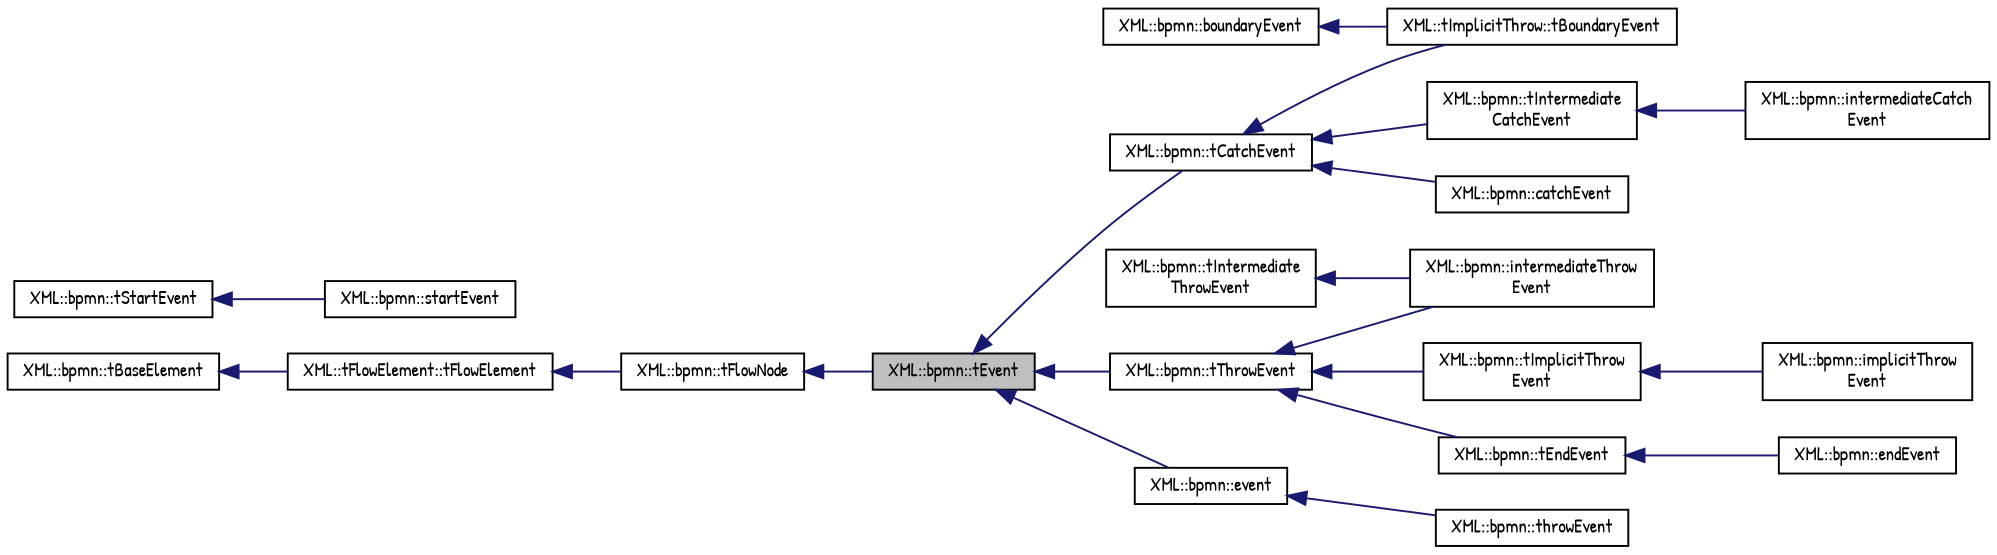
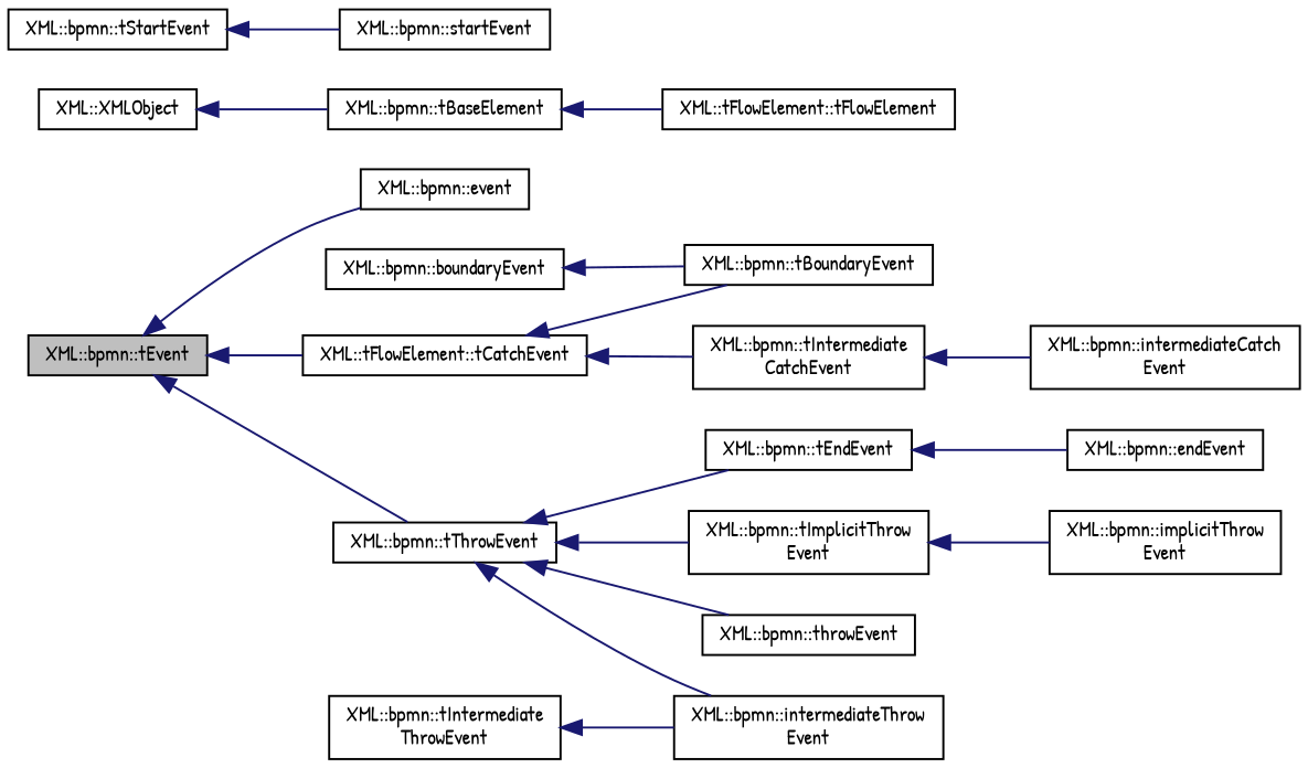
  digraph {
    fontname="Patrick Hand"
    rankdir=LR
    node [color=black fillcolor=white fontname="Patrick Hand" fontsize=10 shape=record style=filled]
    edge [color=midnightblue dir=back fontname="Patrick Hand" fontsize=10 labelfontname=Helvetica labelfontsize=10 style=solid]
    n1 [fillcolor=grey75 fontcolor=black height=0.2 label="XML::bpmn::tEvent" width=0.4]
    n2 [height=0.2 label="XML::bpmn::event" width=0.4]
-   n3 [height=0.2 label="XML::bpmn::tCatchEvent" width=0.4]
+   n3 [height=0.2 label="XML::tFlowElement::tCatchEvent" width=0.4]
    n4 [height=0.2 label="XML::bpmn::tThrowEvent" width=0.4]
-   n5 [height=0.2 label="XML::bpmn::catchEvent" width=0.4]
-   n6 [height=0.2 label="XML::tImplicitThrow::tBoundaryEvent" width=0.4]
+   n6 [height=0.2 label="XML::bpmn::tBoundaryEvent" width=0.4]
    n7 [height=0.2 label="XML::bpmn::tIntermediate\lCatchEvent" width=0.4]
    n8 [height=0.2 label="XML::bpmn::tEndEvent" width=0.4]
    n9 [height=0.2 label="XML::bpmn::tImplicitThrow\lEvent" width=0.4]
    n10 [height=0.2 label="XML::bpmn::throwEvent" width=0.4]
    n11 [height=0.2 label="XML::bpmn::intermediateThrow\lEvent" width=0.4]
-   n12 [height=0.2 label="XML::bpmn::tFlowNode" width=0.4]
    n13 [height=0.2 label="XML::tFlowElement::tFlowElement" width=0.4]
    n14 [height=0.2 label="XML::bpmn::tBaseElement" width=0.4]
+   n15 [height=0.2 label="XML::XMLObject" width=0.4]
    n16 [height=0.2 label="XML::bpmn::intermediateCatch\lEvent" width=0.4]
    n17 [height=0.2 label="XML::bpmn::tStartEvent" width=0.4]
    n18 [height=0.2 label="XML::bpmn::startEvent" width=0.4]
    n19 [height=0.2 label="XML::bpmn::boundaryEvent" width=0.4]
    n20 [height=0.2 label="XML::bpmn::endEvent" width=0.4]
    n21 [height=0.2 label="XML::bpmn::implicitThrow\lEvent" width=0.4]
    n22 [height=0.2 label="XML::bpmn::tIntermediate\lThrowEvent" width=0.4]
    n1 -> n2
    n1 -> n3
    n1 -> n4
-   n3 -> n5
    n3 -> n6
    n3 -> n7
    n4 -> n8
    n4 -> n9
-   n2 -> n10
+   n4 -> n10
    n4 -> n11
    n7 -> n16
    n8 -> n20
    n9 -> n21
-   n12 -> n1
-   n13 -> n12
    n14 -> n13
+   n15 -> n14
    n17 -> n18
    n19 -> n6
    n22 -> n11
  }
